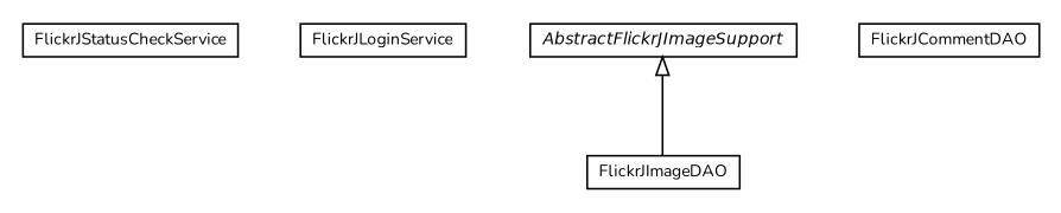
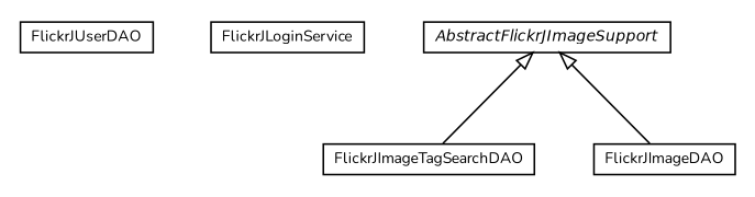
  digraph {
    fontname=Nunito
    node [fontcolor=black fontname=Nunito fontsize=9.0 shape=plaintext]
    edge [arrowtail=empty dir=back fontname=Nunito fontsize=10 headport=p labelfontname=Helvetica labelfontsize=10 tailport=p color=black]
-   n2 [label=<<table border="0" cellborder="1" cellspacing="0" cellpadding="2" port="p" href="./FlickrJStatusCheckService.html"> 		<tr><td><table border="0" cellspacing="0" cellpadding="1"> 			<tr><td> FlickrJStatusCheckService </td></tr> 		</table></td></tr> 		</table>>]
+   n1 [label=<<table border="0" cellborder="1" cellspacing="0" cellpadding="2" port="p" href="./FlickrJUserDAO.html"> 		<tr><td><table border="0" cellspacing="0" cellpadding="1"> 			<tr><td> FlickrJUserDAO </td></tr> 		</table></td></tr> 		</table>>]
    n3 [label=<<table border="0" cellborder="1" cellspacing="0" cellpadding="2" port="p" href="./FlickrJLoginService.html"> 		<tr><td><table border="0" cellspacing="0" cellpadding="1"> 			<tr><td> FlickrJLoginService </td></tr> 		</table></td></tr> 		</table>>]
+   n4 [label=<<table border="0" cellborder="1" cellspacing="0" cellpadding="2" port="p" href="./FlickrJImageTagSearchDAO.html"> 		<tr><td><table border="0" cellspacing="0" cellpadding="1"> 			<tr><td> FlickrJImageTagSearchDAO </td></tr> 		</table></td></tr> 		</table>>]
    n5 [label=<<table border="0" cellborder="1" cellspacing="0" cellpadding="2" port="p" href="./FlickrJImageDAO.html"> 		<tr><td><table border="0" cellspacing="0" cellpadding="1"> 			<tr><td> FlickrJImageDAO </td></tr> 		</table></td></tr> 		</table>>]
-   n6 [label=<<table border="0" cellborder="1" cellspacing="0" cellpadding="2" port="p" href="./FlickrJCommentDAO.html"> 		<tr><td><table border="0" cellspacing="0" cellpadding="1"> 			<tr><td> FlickrJCommentDAO </td></tr> 		</table></td></tr> 		</table>>]
    n7 [label=<<table border="0" cellborder="1" cellspacing="0" cellpadding="2" port="p" href="./AbstractFlickrJImageSupport.html"> 		<tr><td><table border="0" cellspacing="0" cellpadding="1"> 			<tr><td><font face="Helvetica-Oblique"> AbstractFlickrJImageSupport </font></td></tr> 		</table></td></tr> 		</table>>]
+   n7 -> n4
    n7 -> n5
  }
